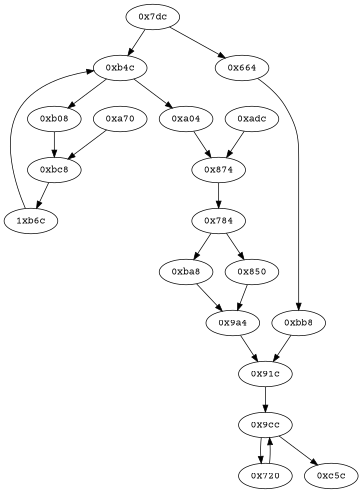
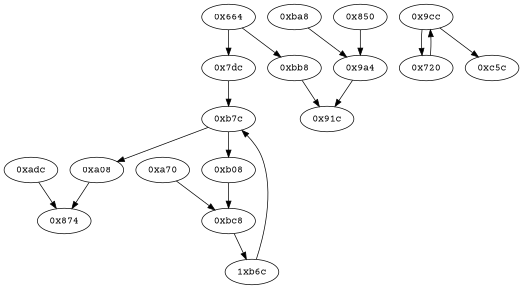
  strict digraph {
    fontname="Courier Prime"
    node [fontname="Courier Prime" opcode="[u'ldr']"]
    edge [fontname="Courier Prime"]
-   "0xa04" [opcode="[u'ldr', u'ldr', u'ldr', u'ldr', u'add', u'sub', u'sub', u'mul', u'eor', u'ldr', u'and', u'ldr', u'mov', u'ldr', u'mov', u'cmp', u'mov', u'cmp', u'mov', u'mvn', u'mov', u'cmp', u'mov', u'mov', u'teq', u'mov', u'b']"]
+   "0xa04" [opcode="[u'ldr', u'ldr', u'ldr', u'ldr', u'add', u'sub', u'sub', u'mul', u'eor', u'ldr', u'and', u'ldr', u'mov', u'ldr', u'mov', u'cmp', u'mov', u'cmp', u'mov', u'mvn', u'mov', u'cmp', u'mov', u'mov', u'teq', u'mov', u'b']" label="0xa08"]
    "0x874" [opcode="[u'ldr', u'mov', u'ldr', u'ldrb', u'ldr', u'ldr', u'str', u'add', u'bl', u'cmp', u'mov', u'mov', u'strb', u'ldr', u'ldr', u'ldr', u'sub', u'sub', u'add', u'mul', u'eor', u'mov', u'and', u'ldr', u'mov', u'mov', u'ldr', u'ldr', u'cmp', u'mov', u'teq', u'ldr', u'mvn', u'mov', u'cmp', u'mov', u'cmp', u'mov', u'b']"]
-   "0x784" [opcode="[u'ldrb', u'ldr', u'ldr', u'cmp', u'mov', u'b']"]
    "0xba8"
    "0x850" [opcode="[u'ldr', u'b']"]
    "0xa70" [opcode="[u'ldr', u'ldr', u'ldrb', u'ldr', u'ldr', u'ldr', u'ldr', u'ldr', u'ldr', u'ldr', u'ldr', u'ldr', u'sub', u'sub', u'add', u'add', u'str', u'ldr', u'ldr', u'ldr', u'ldr', u'ldr', u'ldr', u'ldr', u'ldr', u'mov', u'b']"]
    "0xbc8" [opcode="[u'ldr', u'mov', u'ldr', u'ldr', u'ldrb', u'ldr', u'sub', u'add', u'str', u'ldr', u'ldr', u'add', u'add', u'sub', u'str', u'ldr', u'ldr', u'rsb', u'mvn', u'mul', u'eor', u'and', u'ldr', u'ldr', u'mov', u'mov', u'cmp', u'mov']"]
    n8 [label="1xb6c"]
-   "0xb7c" [opcode="[u'ldr', u'str', u'ldr', u'str', u'ldr', u'ldr', u'ldr', u'ldr', u'cmp', u'mov', u'b']" label="0xb4c"]
+   "0xb7c" [opcode="[u'ldr', u'str', u'ldr', u'str', u'ldr', u'ldr', u'ldr', u'ldr', u'cmp', u'mov', u'b']"]
    "0x664" [opcode="[u'push', u'add', u'sub', u'mov', u'ldr', u'cmp', u'mvn', u'ldr', u'ldr', u'str', u'ldr', u'ldr', u'mov', u'ldr', u'add', u'sub', u'sub', u'str', u'ldr', u'add', u'sub', u'sub', u'str', u'ldr', u'ldr', u'str', u'ldr', u'str', u'ldr', u'str', u'ldr', u'ldr', u'ldr', u'str', u'ldr', u'ldr', u'ldr', u'str', u'ldr', u'add', u'str', u'ldr', u'add', u'str', u'str', u'str', u'b']"]
    "0x7dc" [opcode="[u'add', u'str', u'ldr', u'mov', u'b']"]
    "0xbb8" [opcode="[u'mov']"]
    "0x91c" [opcode="[u'ldr', u'mov', u'str', u'ldr', u'ldr', u'ldr', u'sub', u'sub', u'add', u'mul', u'mov', u'eor', u'and', u'ldr', u'mov', u'ldr', u'cmp', u'mov', u'teq', u'mov', u'mov', u'cmp', u'mov', u'mov', u'cmp', u'mov', u'b']"]
    "0xb08" [opcode="[u'ldr', u'ldr', u'ldr', u'ldr', u'mov', u'rsb', u'cmp', u'mvn', u'mov', u'mul', u'mov', u'mvn', u'mvn', u'orr', u'cmn', u'mov', u'teq', u'mov', u'mov', u'cmn', u'mov', u'mov', u'cmp', u'mov', u'b']"]
    "0x9cc" [opcode="[u'ldr', u'ldr', u'ldr', u'sub', u'mul', u'eor', u'and', u'ldr', u'ldr', u'mov', u'mov', u'cmp', u'mov', u'b']"]
    "0x720" [opcode="[u'ldr', u'cmp', u'mov', u'mov']"]
    "0xc5c" [opcode="[u'ldr', u'ldr', u'ldr', u'ldr', u'ldr', u'sub', u'sub', u'pop']"]
    "0xadc" [opcode="[u'ldr', u'mov', u'ldr', u'ldrb', u'ldr', u'ldr', u'str', u'add', u'bl', u'ldr', u'b']"]
    "0x9a4" [opcode="[u'ldr', u'mov', u'b']"]
    "0xa04" -> "0x874"
-   "0x874" -> "0x784"
-   "0x784" -> "0xba8"
-   "0x784" -> "0x850"
    "0xba8" -> "0x9a4"
    "0x850" -> "0x9a4"
    "0xa70" -> "0xbc8"
    "0xbc8" -> n8
    n8 -> "0xb7c"
    "0xb7c" -> "0xa04"
    "0xb7c" -> "0xb08"
-   "0x7dc" -> "0x664"
+   "0x664" -> "0x7dc"
    "0x664" -> "0xbb8"
    "0x7dc" -> "0xb7c"
    "0xbb8" -> "0x91c"
-   "0x91c" -> "0x9cc"
    "0xb08" -> "0xbc8"
    "0x9cc" -> "0x720"
    "0x9cc" -> "0xc5c"
    "0x720" -> "0x9cc"
    "0xadc" -> "0x874"
    "0x9a4" -> "0x91c"
  }
